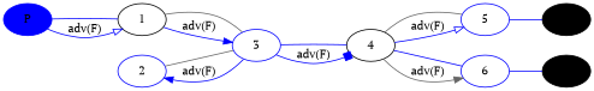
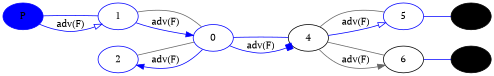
  digraph {
    rankdir=LR
    fontname="PT Serif"
    node [color=black fontname="PT Serif"]
    edge [dir=none color=blue fontname="PT Serif"]
    P [color=blue style=filled]
-   1
+   1 [color=blue]
    S1 [style=filled]
    S2 [style=filled]
-   3 [color=blue]
+   3 [color=blue label=0]
    2 [color=blue]
    4
    5 [color=blue]
-   6 [color=blue]
+   6
    subgraph sub_1 {
      P
      1
      S1
      S2
      3
      2
      4
      5
      6
    }
    subgraph sub_2 {
      P
      1
      3
      2
      4
      5
      6
    }
    P -> 1
    P -> 1 [label="adv(F)" arrowhead=onormal dir=""]
    1 -> 3 [color=gray40]
    1 -> 3 [label="adv(F)" arrowhead=normal dir=""]
    3 -> 4
    3 -> 4 [label="adv(F)" arrowhead=box dir=""]
    2 -> 3 [color=gray40]
    2 -> 3 [dir=back label="adv(F)"]
    4 -> 5 [color=gray40]
    4 -> 5 [label="adv(F)" arrowhead=onormal dir=""]
-   4 -> 6
+   4 -> 6 [color=gray40]
    4 -> 6 [color=gray40 label="adv(F)" arrowhead=normal dir=""]
    5 -> S1
    6 -> S2
  }
